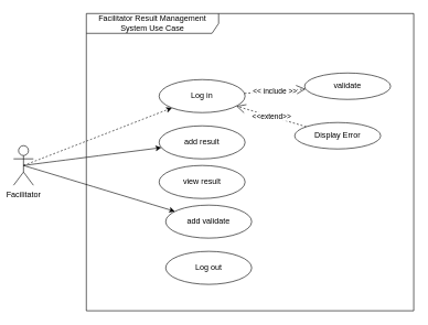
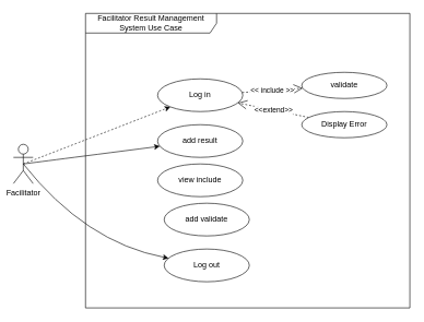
  <mxCell id="0" />
  <mxCell id="1" parent="0" />
  <mxCell id="2" value="Facilitator" style="shape=umlActor;verticalLabelPosition=bottom;verticalAlign=top;html=1;" vertex="1" parent="1"><mxGeometry x="20" y="220" width="30" height="60" as="geometry" /></mxCell>
  <mxCell id="3" value="Log in" style="ellipse;whiteSpace=wrap;html=1;" vertex="1" parent="1"><mxGeometry x="240" y="120" width="130" height="50" as="geometry" /></mxCell>
  <mxCell id="4" value="add result" style="ellipse;whiteSpace=wrap;html=1;" vertex="1" parent="1"><mxGeometry x="240" y="190" width="130" height="50" as="geometry" /></mxCell>
- <mxCell id="5" value="view result" style="ellipse;whiteSpace=wrap;html=1;" vertex="1" parent="1"><mxGeometry x="240" y="250" width="130" height="50" as="geometry" /></mxCell>
+ <mxCell id="5" value="view include" style="ellipse;whiteSpace=wrap;html=1;" vertex="1" parent="1"><mxGeometry x="240" y="250" width="130" height="50" as="geometry" /></mxCell>
  <mxCell id="6" value="add validate" style="ellipse;whiteSpace=wrap;html=1;" vertex="1" parent="1"><mxGeometry x="250" y="310" width="130" height="50" as="geometry" /></mxCell>
  <mxCell id="7" value="Log out" style="ellipse;whiteSpace=wrap;html=1;" vertex="1" parent="1"><mxGeometry x="250" y="380" width="130" height="50" as="geometry" /></mxCell>
  <mxCell id="8" value="validate" style="ellipse;whiteSpace=wrap;html=1;" vertex="1" parent="1"><mxGeometry x="460" y="110" width="130" height="40" as="geometry" /></mxCell>
  <mxCell id="9" style="html=1;exitX=0.5;exitY=0.5;exitPerimeter=0;jettySize=auto;orthogonalLoop=1;curved=1;fontColor=#000000;exitDx=0;exitDy=0;strokeColor=#000000;dashed=1;" edge="1" parent="1" source="2" target="3"><mxGeometry relative="1" as="geometry"><mxPoint x="50" y="225" as="sourcePoint" /><mxPoint x="135" y="215" as="targetPoint" /><Array as="points"><mxPoint x="190" y="190" /></Array></mxGeometry></mxCell>
  <mxCell id="10" style="html=1;exitX=0.5;exitY=0.5;exitPerimeter=0;jettySize=auto;orthogonalLoop=1;curved=1;fontColor=#000000;exitDx=0;exitDy=0;strokeColor=#000000;" edge="1" parent="1" source="2" target="4"><mxGeometry relative="1" as="geometry"><mxPoint x="95" y="260" as="sourcePoint" /><mxPoint x="274.214" y="174.466" as="targetPoint" /></mxGeometry></mxCell>
- <mxCell id="11" style="html=1;exitX=0.5;exitY=0.5;exitPerimeter=0;jettySize=auto;orthogonalLoop=1;curved=1;fontColor=#000000;exitDx=0;exitDy=0;strokeColor=#000000;" edge="1" parent="1" source="2" target="6"><mxGeometry relative="1" as="geometry"><mxPoint x="115" y="280" as="sourcePoint" /><mxPoint x="274.936" y="254.556" as="targetPoint" /></mxGeometry></mxCell>
+ <mxCell id="12" style="html=1;exitX=0.5;exitY=0.5;exitPerimeter=0;jettySize=auto;orthogonalLoop=1;curved=1;fontColor=#000000;exitDx=0;exitDy=0;strokeColor=#000000;" edge="1" parent="1" source="2" target="7"><mxGeometry relative="1" as="geometry"><mxPoint x="145" y="310" as="sourcePoint" /><mxPoint x="304.936" y="284.556" as="targetPoint" /><Array as="points"><mxPoint x="130" y="370" /></Array></mxGeometry></mxCell>
  <mxCell id="13" value="&amp;lt;&amp;lt; include &amp;gt;&amp;gt;" style="endArrow=open;endSize=12;dashed=1;html=1;fontColor=#000000;strokeColor=#000000;" edge="1" parent="1" source="3" target="8"><mxGeometry width="160" relative="1" as="geometry"><mxPoint x="255" y="125" as="sourcePoint" /><mxPoint x="382.574" y="106.716" as="targetPoint" /></mxGeometry></mxCell>
  <mxCell id="14" value="Facilitator Result Management System Use Case" style="shape=umlFrame;whiteSpace=wrap;html=1;strokeWidth=1;fillColor=none;width=200;height=30;fontColor=#000000;strokeColor=#000000;" vertex="1" parent="1"><mxGeometry x="130" y="20" width="495" height="450" as="geometry" /></mxCell>
  <mxCell id="15" value="&amp;lt;&amp;lt;extend&amp;gt;&amp;gt;" style="endArrow=open;endSize=12;dashed=1;html=1;fontColor=#000000;strokeColor=#000000;" edge="1" parent="1" source="16" target="3"><mxGeometry width="160" relative="1" as="geometry"><mxPoint x="470" y="190" as="sourcePoint" /><mxPoint x="471.539" y="144.327" as="targetPoint" /></mxGeometry></mxCell>
- <mxCell id="16" value="Display Error" style="ellipse;whiteSpace=wrap;html=1;" vertex="1" parent="1"><mxGeometry x="445" y="185" width="130" height="40" as="geometry" /></mxCell>
+ <mxCell id="16" value="Display Error" style="ellipse;whiteSpace=wrap;html=1;" vertex="1" parent="1"><mxGeometry x="460" y="170" width="130" height="40" as="geometry" /></mxCell>
